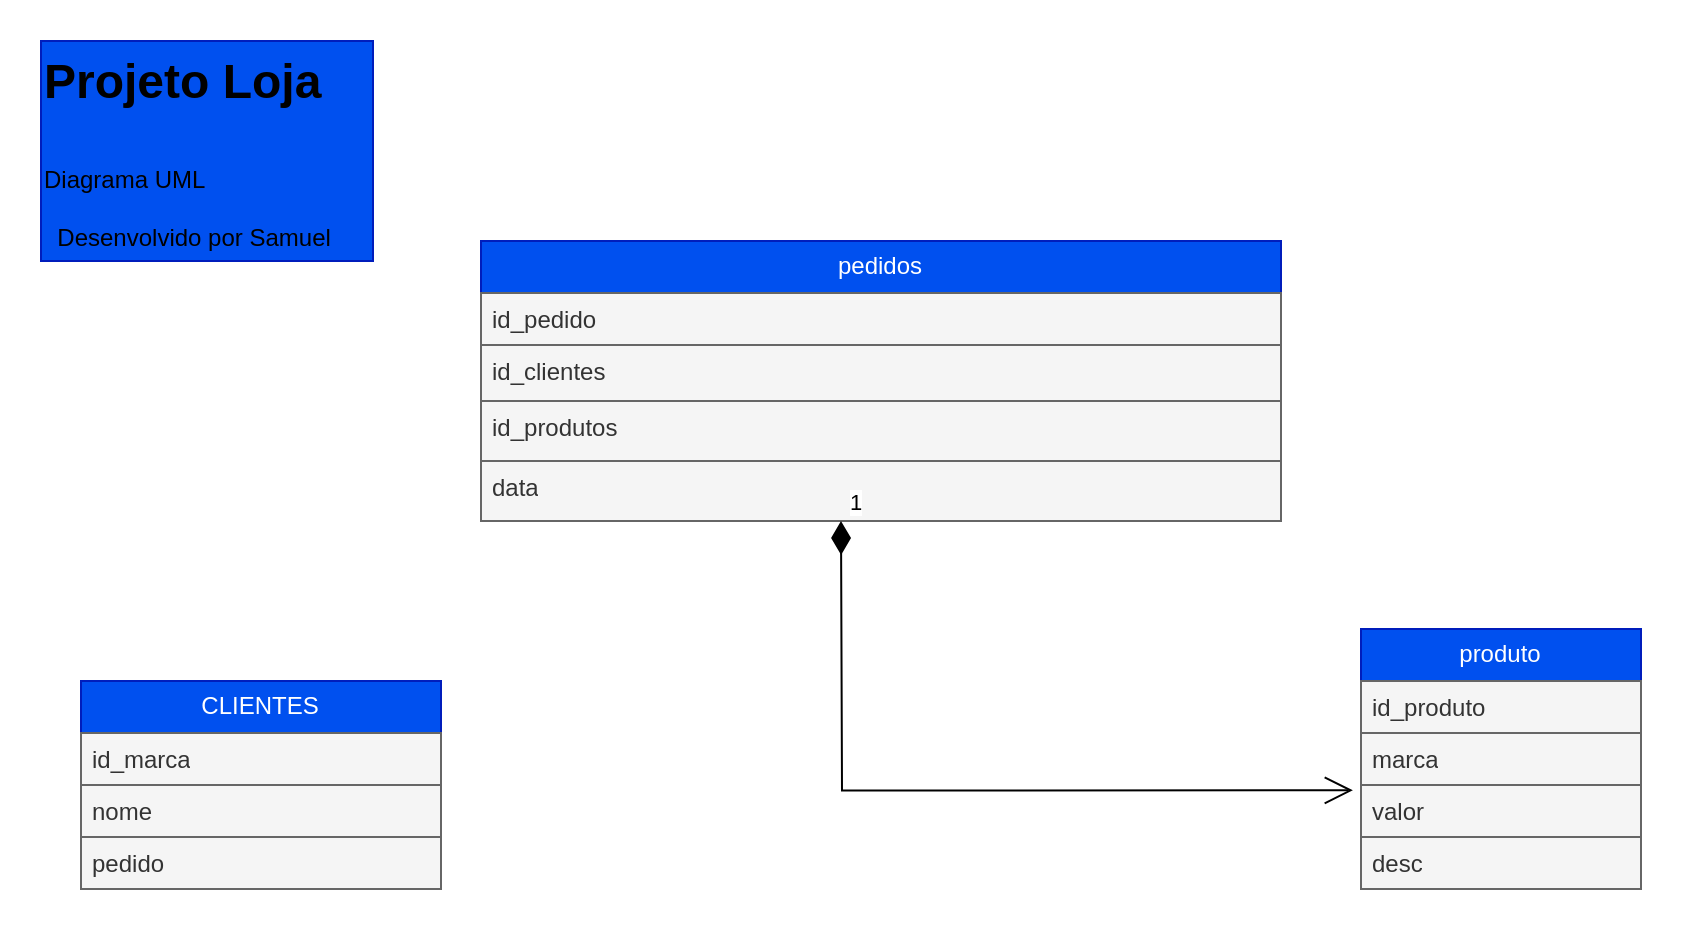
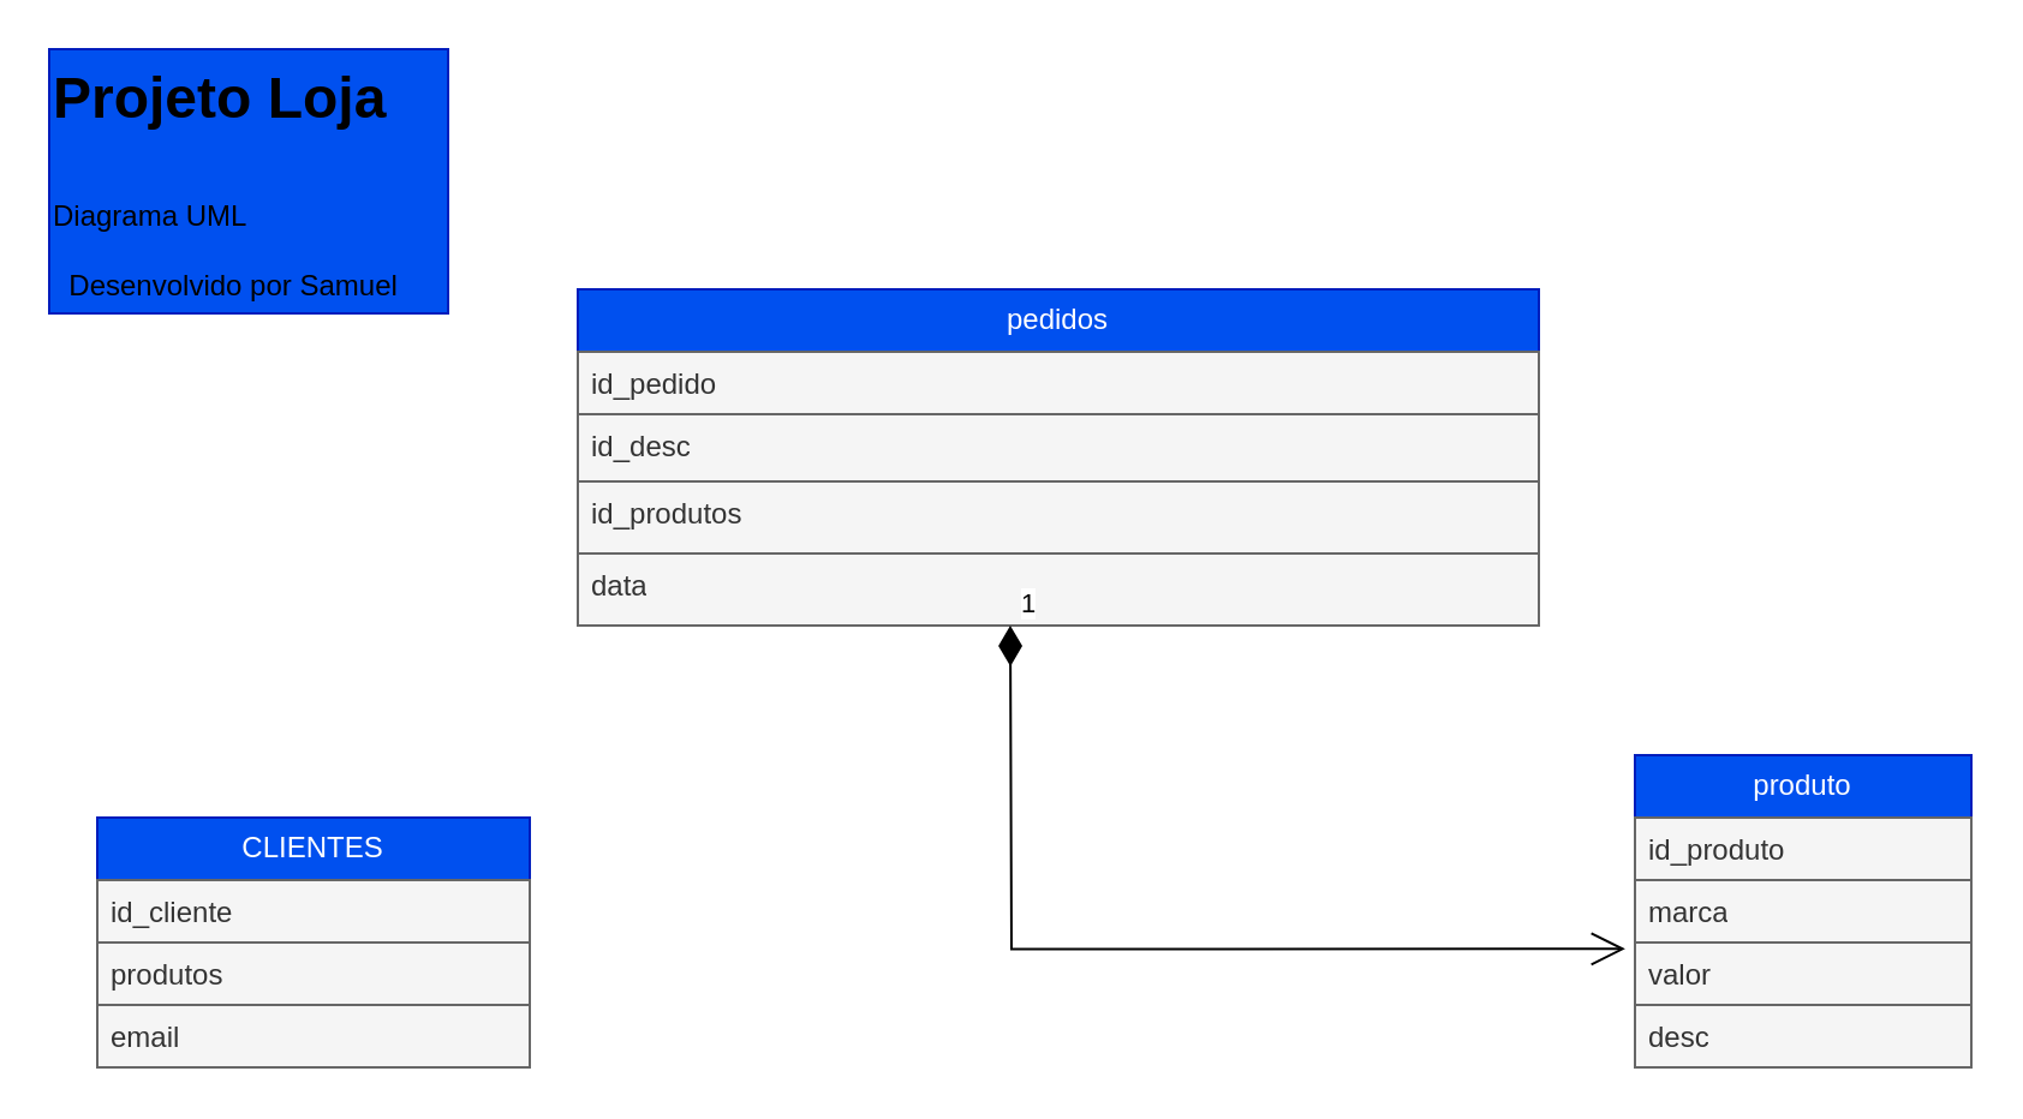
  <mxCell id="0" />
  <mxCell id="1" parent="0" />
  <mxCell id="2" value="CLIENTES" style="swimlane;fontStyle=0;childLayout=stackLayout;horizontal=1;startSize=26;fillColor=#0050ef;horizontalStack=0;resizeParent=1;resizeParentMax=0;resizeLast=0;collapsible=1;marginBottom=0;whiteSpace=wrap;html=1;fontColor=#ffffff;strokeColor=#001DBC;" vertex="1" parent="1"><mxGeometry x="40" y="340" width="180" height="104" as="geometry" /></mxCell>
- <mxCell id="3" value="id_marca" style="text;strokeColor=#666666;fillColor=#f5f5f5;align=left;verticalAlign=top;spacingLeft=4;spacingRight=4;overflow=hidden;rotatable=0;points=[[0,0.5],[1,0.5]];portConstraint=eastwest;whiteSpace=wrap;html=1;fontColor=#333333;" vertex="1" parent="2"><mxGeometry y="26" width="180" height="26" as="geometry" /></mxCell>
- <mxCell id="4" value="nome" style="text;strokeColor=#666666;fillColor=#f5f5f5;align=left;verticalAlign=top;spacingLeft=4;spacingRight=4;overflow=hidden;rotatable=0;points=[[0,0.5],[1,0.5]];portConstraint=eastwest;whiteSpace=wrap;html=1;fontColor=#333333;" vertex="1" parent="2"><mxGeometry y="52" width="180" height="26" as="geometry" /></mxCell>
- <mxCell id="5" value="pedido" style="text;strokeColor=#666666;fillColor=#f5f5f5;align=left;verticalAlign=top;spacingLeft=4;spacingRight=4;overflow=hidden;rotatable=0;points=[[0,0.5],[1,0.5]];portConstraint=eastwest;whiteSpace=wrap;html=1;fontColor=#333333;" vertex="1" parent="2"><mxGeometry y="78" width="180" height="26" as="geometry" /></mxCell>
+ <mxCell id="3" value="id_cliente" style="text;strokeColor=#666666;fillColor=#f5f5f5;align=left;verticalAlign=top;spacingLeft=4;spacingRight=4;overflow=hidden;rotatable=0;points=[[0,0.5],[1,0.5]];portConstraint=eastwest;whiteSpace=wrap;html=1;fontColor=#333333;" vertex="1" parent="2"><mxGeometry y="26" width="180" height="26" as="geometry" /></mxCell>
+ <mxCell id="4" value="produtos" style="text;strokeColor=#666666;fillColor=#f5f5f5;align=left;verticalAlign=top;spacingLeft=4;spacingRight=4;overflow=hidden;rotatable=0;points=[[0,0.5],[1,0.5]];portConstraint=eastwest;whiteSpace=wrap;html=1;fontColor=#333333;" vertex="1" parent="2"><mxGeometry y="52" width="180" height="26" as="geometry" /></mxCell>
+ <mxCell id="5" value="email" style="text;strokeColor=#666666;fillColor=#f5f5f5;align=left;verticalAlign=top;spacingLeft=4;spacingRight=4;overflow=hidden;rotatable=0;points=[[0,0.5],[1,0.5]];portConstraint=eastwest;whiteSpace=wrap;html=1;fontColor=#333333;" vertex="1" parent="2"><mxGeometry y="78" width="180" height="26" as="geometry" /></mxCell>
  <mxCell id="6" value="produto" style="swimlane;fontStyle=0;childLayout=stackLayout;horizontal=1;startSize=26;fillColor=#0050ef;horizontalStack=0;resizeParent=1;resizeParentMax=0;resizeLast=0;collapsible=1;marginBottom=0;whiteSpace=wrap;html=1;fontColor=#ffffff;strokeColor=#001DBC;" vertex="1" parent="1"><mxGeometry x="680" y="314" width="140" height="130" as="geometry" /></mxCell>
  <mxCell id="7" value="id_produto" style="text;strokeColor=#666666;fillColor=#f5f5f5;align=left;verticalAlign=top;spacingLeft=4;spacingRight=4;overflow=hidden;rotatable=0;points=[[0,0.5],[1,0.5]];portConstraint=eastwest;whiteSpace=wrap;html=1;fontColor=#333333;" vertex="1" parent="6"><mxGeometry y="26" width="140" height="26" as="geometry" /></mxCell>
  <mxCell id="8" value="marca" style="text;strokeColor=#666666;fillColor=#f5f5f5;align=left;verticalAlign=top;spacingLeft=4;spacingRight=4;overflow=hidden;rotatable=0;points=[[0,0.5],[1,0.5]];portConstraint=eastwest;whiteSpace=wrap;html=1;fontColor=#333333;" vertex="1" parent="6"><mxGeometry y="52" width="140" height="26" as="geometry" /></mxCell>
  <mxCell id="9" value="valor&lt;span style=&quot;color: rgba(0, 0, 0, 0); font-family: monospace; font-size: 0px; text-wrap-mode: nowrap;&quot;&gt;%3CmxGraphModel%3E%3Croot%3E%3CmxCell%20id%3D%220%22%2F%3E%3CmxCell%20id%3D%221%22%20parent%3D%220%22%2F%3E%3CmxCell%20id%3D%222%22%20value%3D%22%2B%20field%3A%20type%22%20style%3D%22text%3BstrokeColor%3Dnone%3BfillColor%3Dnone%3Balign%3Dleft%3BverticalAlign%3Dtop%3BspacingLeft%3D4%3BspacingRight%3D4%3Boverflow%3Dhidden%3Brotatable%3D0%3Bpoints%3D%5B%5B0%2C0.5%5D%2C%5B1%2C0.5%5D%5D%3BportConstraint%3Deastwest%3BwhiteSpace%3Dwrap%3Bhtml%3D1%3B%22%20vertex%3D%221%22%20parent%3D%221%22%3E%3CmxGeometry%20x%3D%22280%22%20y%3D%22118%22%20width%3D%22190%22%20height%3D%2232%22%20as%3D%22geometry%22%2F%3E%3C%2FmxCell%3E%3C%2Froot%3E%3C%2FmxGraphModel%3E&lt;/span&gt;&lt;span style=&quot;color: rgba(0, 0, 0, 0); font-family: monospace; font-size: 0px; text-wrap-mode: nowrap;&quot;&gt;%3CmxGraphModel%3E%3Croot%3E%3CmxCell%20id%3D%220%22%2F%3E%3CmxCell%20id%3D%221%22%20parent%3D%220%22%2F%3E%3CmxCell%20id%3D%222%22%20value%3D%22%2B%20field%3A%20type%22%20style%3D%22text%3BstrokeColor%3Dnone%3BfillColor%3Dnone%3Balign%3Dleft%3BverticalAlign%3Dtop%3BspacingLeft%3D4%3BspacingRight%3D4%3Boverflow%3Dhidden%3Brotatable%3D0%3Bpoints%3D%5B%5B0%2C0.5%5D%2C%5B1%2C0.5%5D%5D%3BportConstraint%3Deastwest%3BwhiteSpace%3Dwrap%3Bhtml%3D1%3B%22%20vertex%3D%221%22%20parent%3D%221%22%3E%3CmxGeometry%20x%3D%22280%22%20y%3D%22118%22%20width%3D%22190%22%20height%3D%2232%22%20as%3D%22geometry%22%2F%3E%3C%2FmxCell%3E%3C%2Froot%3E%3C%2FmxGraphModel%3E&lt;/span&gt;" style="text;strokeColor=#666666;fillColor=#f5f5f5;align=left;verticalAlign=top;spacingLeft=4;spacingRight=4;overflow=hidden;rotatable=0;points=[[0,0.5],[1,0.5]];portConstraint=eastwest;whiteSpace=wrap;html=1;fontColor=#333333;" vertex="1" parent="6"><mxGeometry y="78" width="140" height="26" as="geometry" /></mxCell>
  <mxCell id="10" value="desc" style="text;strokeColor=#666666;fillColor=#f5f5f5;align=left;verticalAlign=top;spacingLeft=4;spacingRight=4;overflow=hidden;rotatable=0;points=[[0,0.5],[1,0.5]];portConstraint=eastwest;whiteSpace=wrap;html=1;fontColor=#333333;" vertex="1" parent="6"><mxGeometry y="104" width="140" height="26" as="geometry" /></mxCell>
  <mxCell id="11" value="pedidos" style="swimlane;fontStyle=0;childLayout=stackLayout;horizontal=1;startSize=26;fillColor=#0050ef;horizontalStack=0;resizeParent=1;resizeParentMax=0;resizeLast=0;collapsible=1;marginBottom=0;whiteSpace=wrap;html=1;fontColor=#ffffff;strokeColor=#001DBC;" vertex="1" parent="1"><mxGeometry x="240" y="120" width="400" height="140" as="geometry" /></mxCell>
  <mxCell id="12" value="id_pedido" style="text;strokeColor=#666666;fillColor=#f5f5f5;align=left;verticalAlign=top;spacingLeft=4;spacingRight=4;overflow=hidden;rotatable=0;points=[[0,0.5],[1,0.5]];portConstraint=eastwest;whiteSpace=wrap;html=1;fontColor=#333333;" vertex="1" parent="11"><mxGeometry y="26" width="400" height="26" as="geometry" /></mxCell>
- <mxCell id="13" value="id_clientes" style="text;strokeColor=#666666;fillColor=#f5f5f5;align=left;verticalAlign=top;spacingLeft=4;spacingRight=4;overflow=hidden;rotatable=0;points=[[0,0.5],[1,0.5]];portConstraint=eastwest;whiteSpace=wrap;html=1;fontColor=#333333;" vertex="1" parent="11"><mxGeometry y="52" width="400" height="28" as="geometry" /></mxCell>
+ <mxCell id="13" value="id_desc" style="text;strokeColor=#666666;fillColor=#f5f5f5;align=left;verticalAlign=top;spacingLeft=4;spacingRight=4;overflow=hidden;rotatable=0;points=[[0,0.5],[1,0.5]];portConstraint=eastwest;whiteSpace=wrap;html=1;fontColor=#333333;" vertex="1" parent="11"><mxGeometry y="52" width="400" height="28" as="geometry" /></mxCell>
  <mxCell id="14" value="id_produtos" style="text;strokeColor=#666666;fillColor=#f5f5f5;align=left;verticalAlign=top;spacingLeft=4;spacingRight=4;overflow=hidden;rotatable=0;points=[[0,0.5],[1,0.5]];portConstraint=eastwest;whiteSpace=wrap;html=1;fontColor=#333333;" vertex="1" parent="11"><mxGeometry y="80" width="400" height="30" as="geometry" /></mxCell>
  <mxCell id="15" value="data" style="text;strokeColor=#666666;fillColor=#f5f5f5;align=left;verticalAlign=top;spacingLeft=4;spacingRight=4;overflow=hidden;rotatable=0;points=[[0,0.5],[1,0.5]];portConstraint=eastwest;whiteSpace=wrap;html=1;fontColor=#333333;" vertex="1" parent="11"><mxGeometry y="110" width="400" height="30" as="geometry" /></mxCell>
  <mxCell id="16" value="1" style="endArrow=open;html=1;endSize=12;startArrow=diamondThin;startSize=14;startFill=1;edgeStyle=orthogonalEdgeStyle;align=left;verticalAlign=bottom;rounded=0;entryX=-0.029;entryY=0.103;entryDx=0;entryDy=0;entryPerimeter=0;" edge="1" parent="1" target="9"><mxGeometry x="-1" y="3" relative="1" as="geometry"><mxPoint x="420" y="260" as="sourcePoint" /><mxPoint x="510" y="320" as="targetPoint" /></mxGeometry></mxCell>
  <mxCell id="17" value="&lt;h1 style=&quot;margin-top: 0px;&quot;&gt;&lt;span style=&quot;background-color: transparent; color: light-dark(rgb(0, 0, 0), rgb(255, 255, 255));&quot;&gt;Projeto Loja&lt;/span&gt;&lt;/h1&gt;&lt;h1 style=&quot;margin-top: 0px;&quot;&gt;&lt;span style=&quot;background-color: transparent; color: light-dark(rgb(0, 0, 0), rgb(255, 255, 255)); font-size: 12px; font-weight: normal;&quot;&gt;Diagrama UML&amp;nbsp; &amp;nbsp; &amp;nbsp; &amp;nbsp; &amp;nbsp; &amp;nbsp; &amp;nbsp; &amp;nbsp; &amp;nbsp; &amp;nbsp; &amp;nbsp; &amp;nbsp; &amp;nbsp; Desenvolvido por Samuel&amp;nbsp;&lt;/span&gt;&lt;/h1&gt;" style="text;html=1;whiteSpace=wrap;overflow=hidden;rounded=0;fillColor=#0050ef;strokeColor=#001DBC;fontColor=#ffffff;" vertex="1" parent="1"><mxGeometry x="20" y="20" width="166" height="110" as="geometry" /></mxCell>
